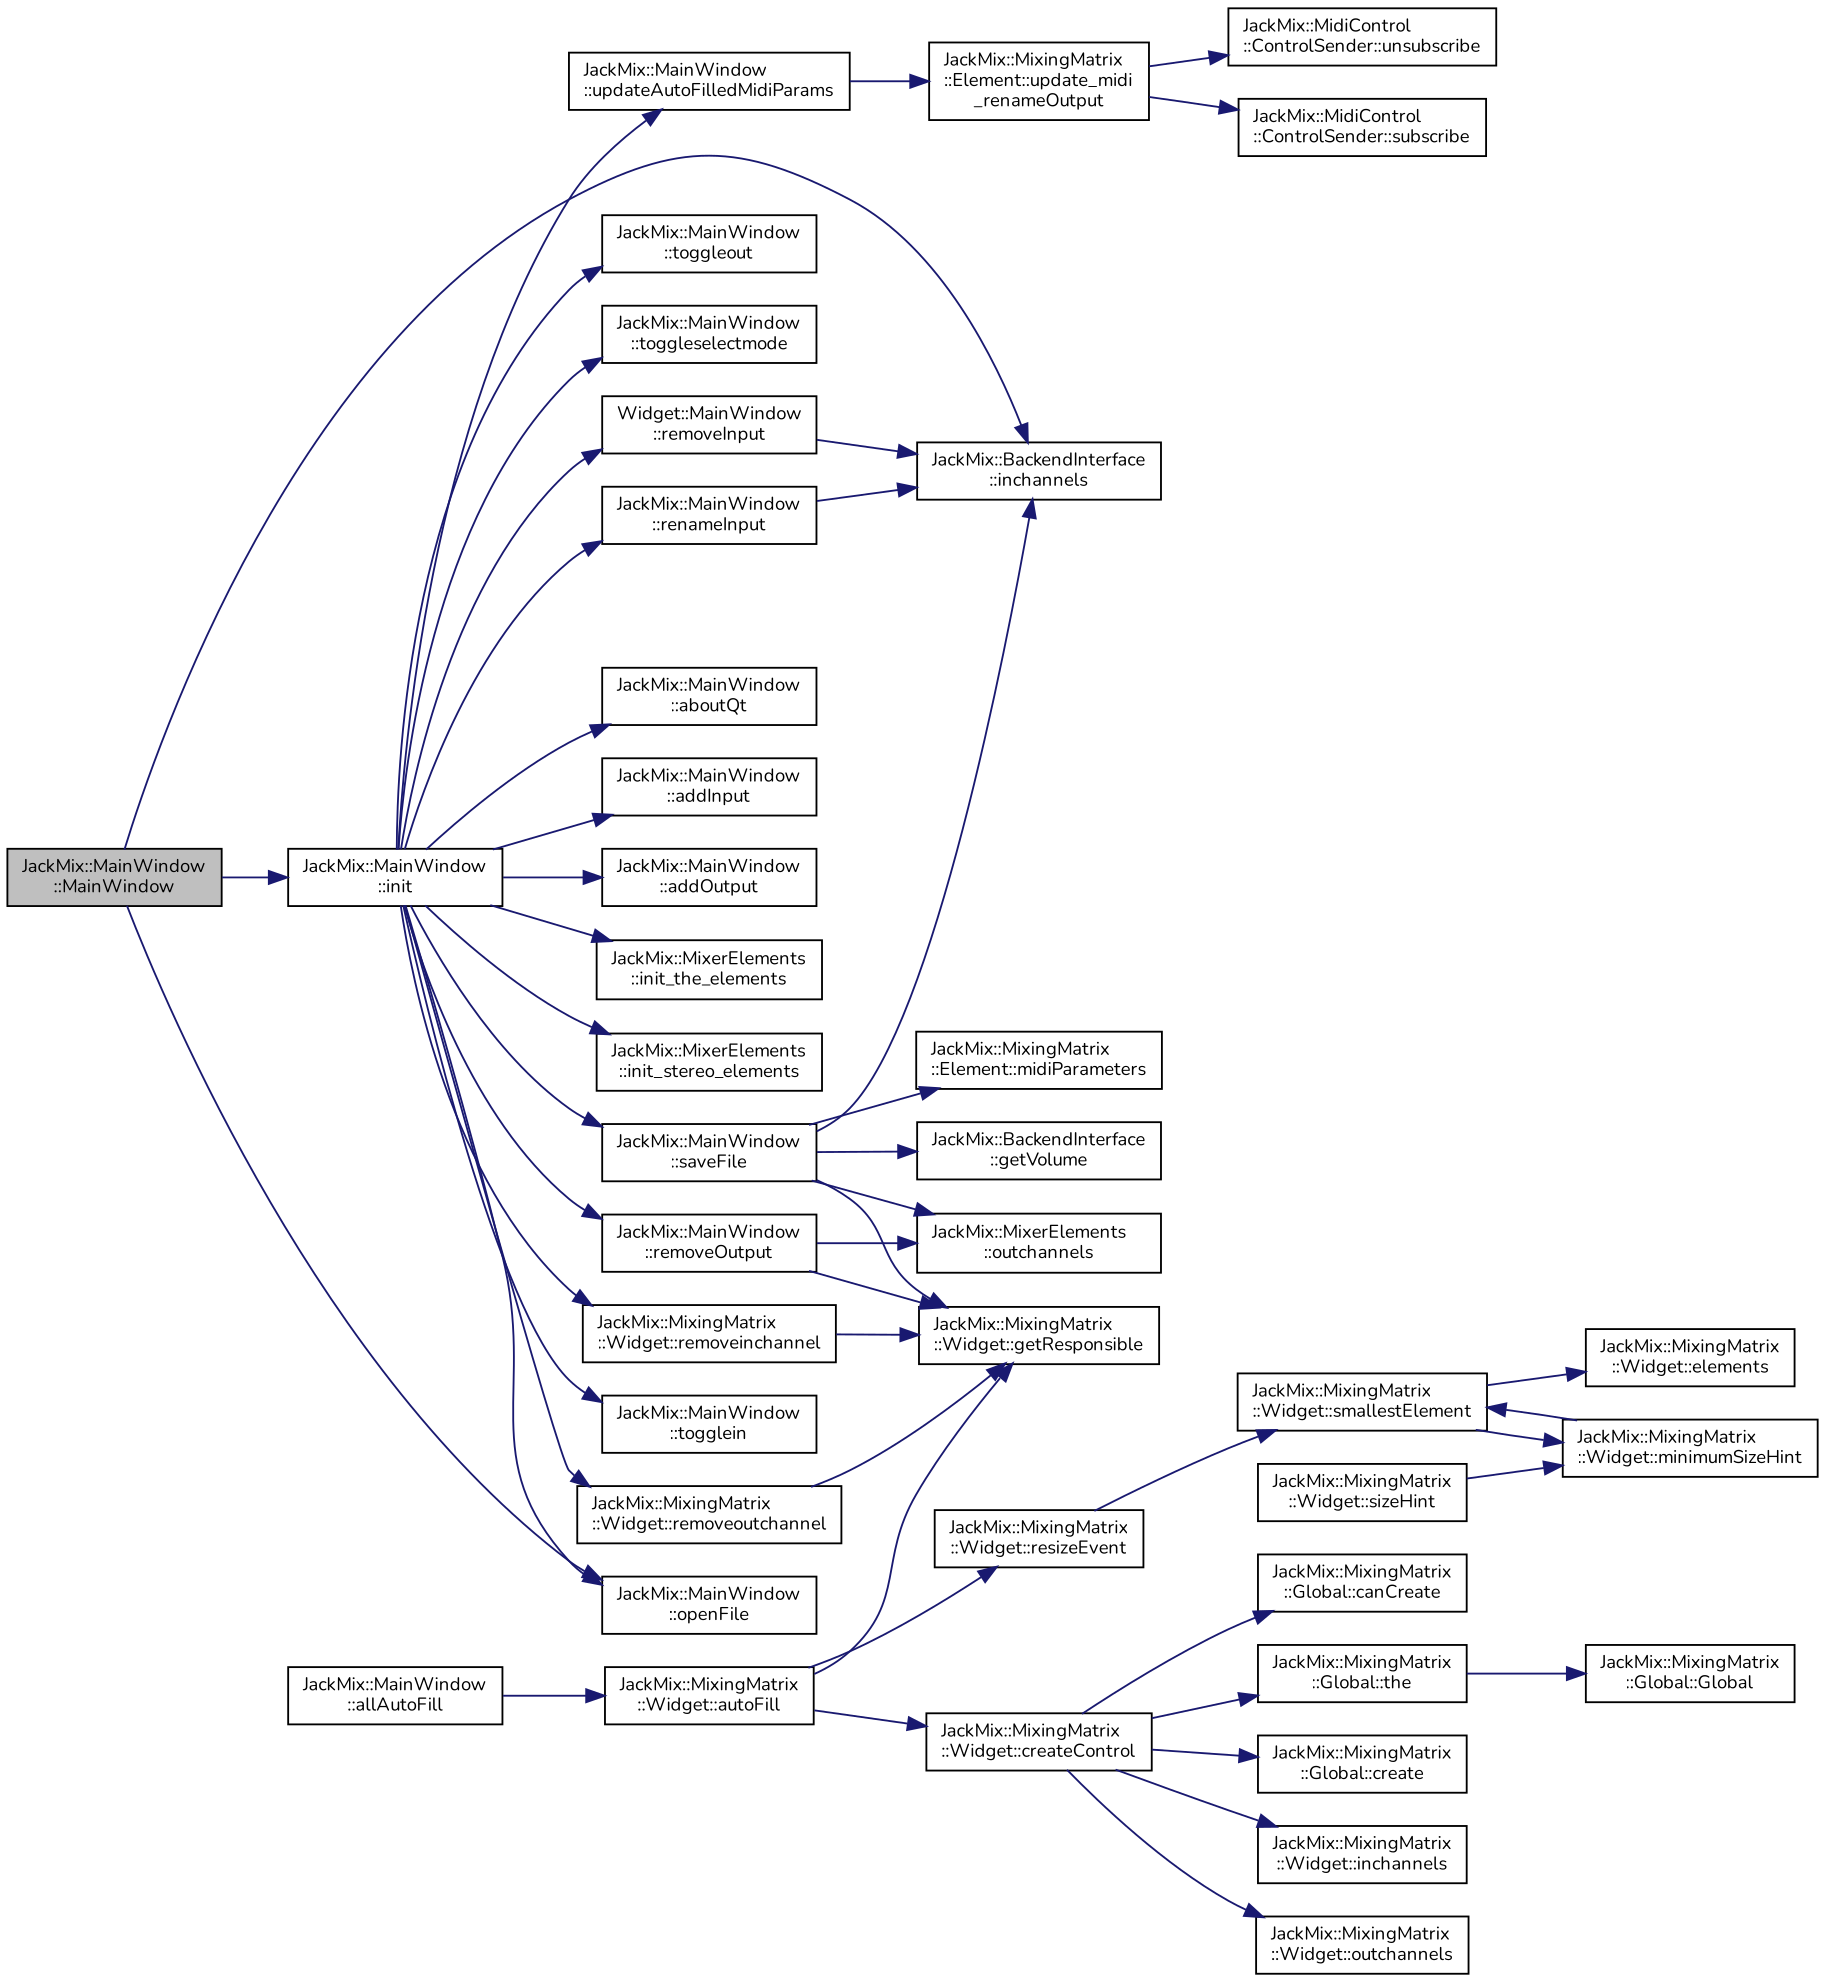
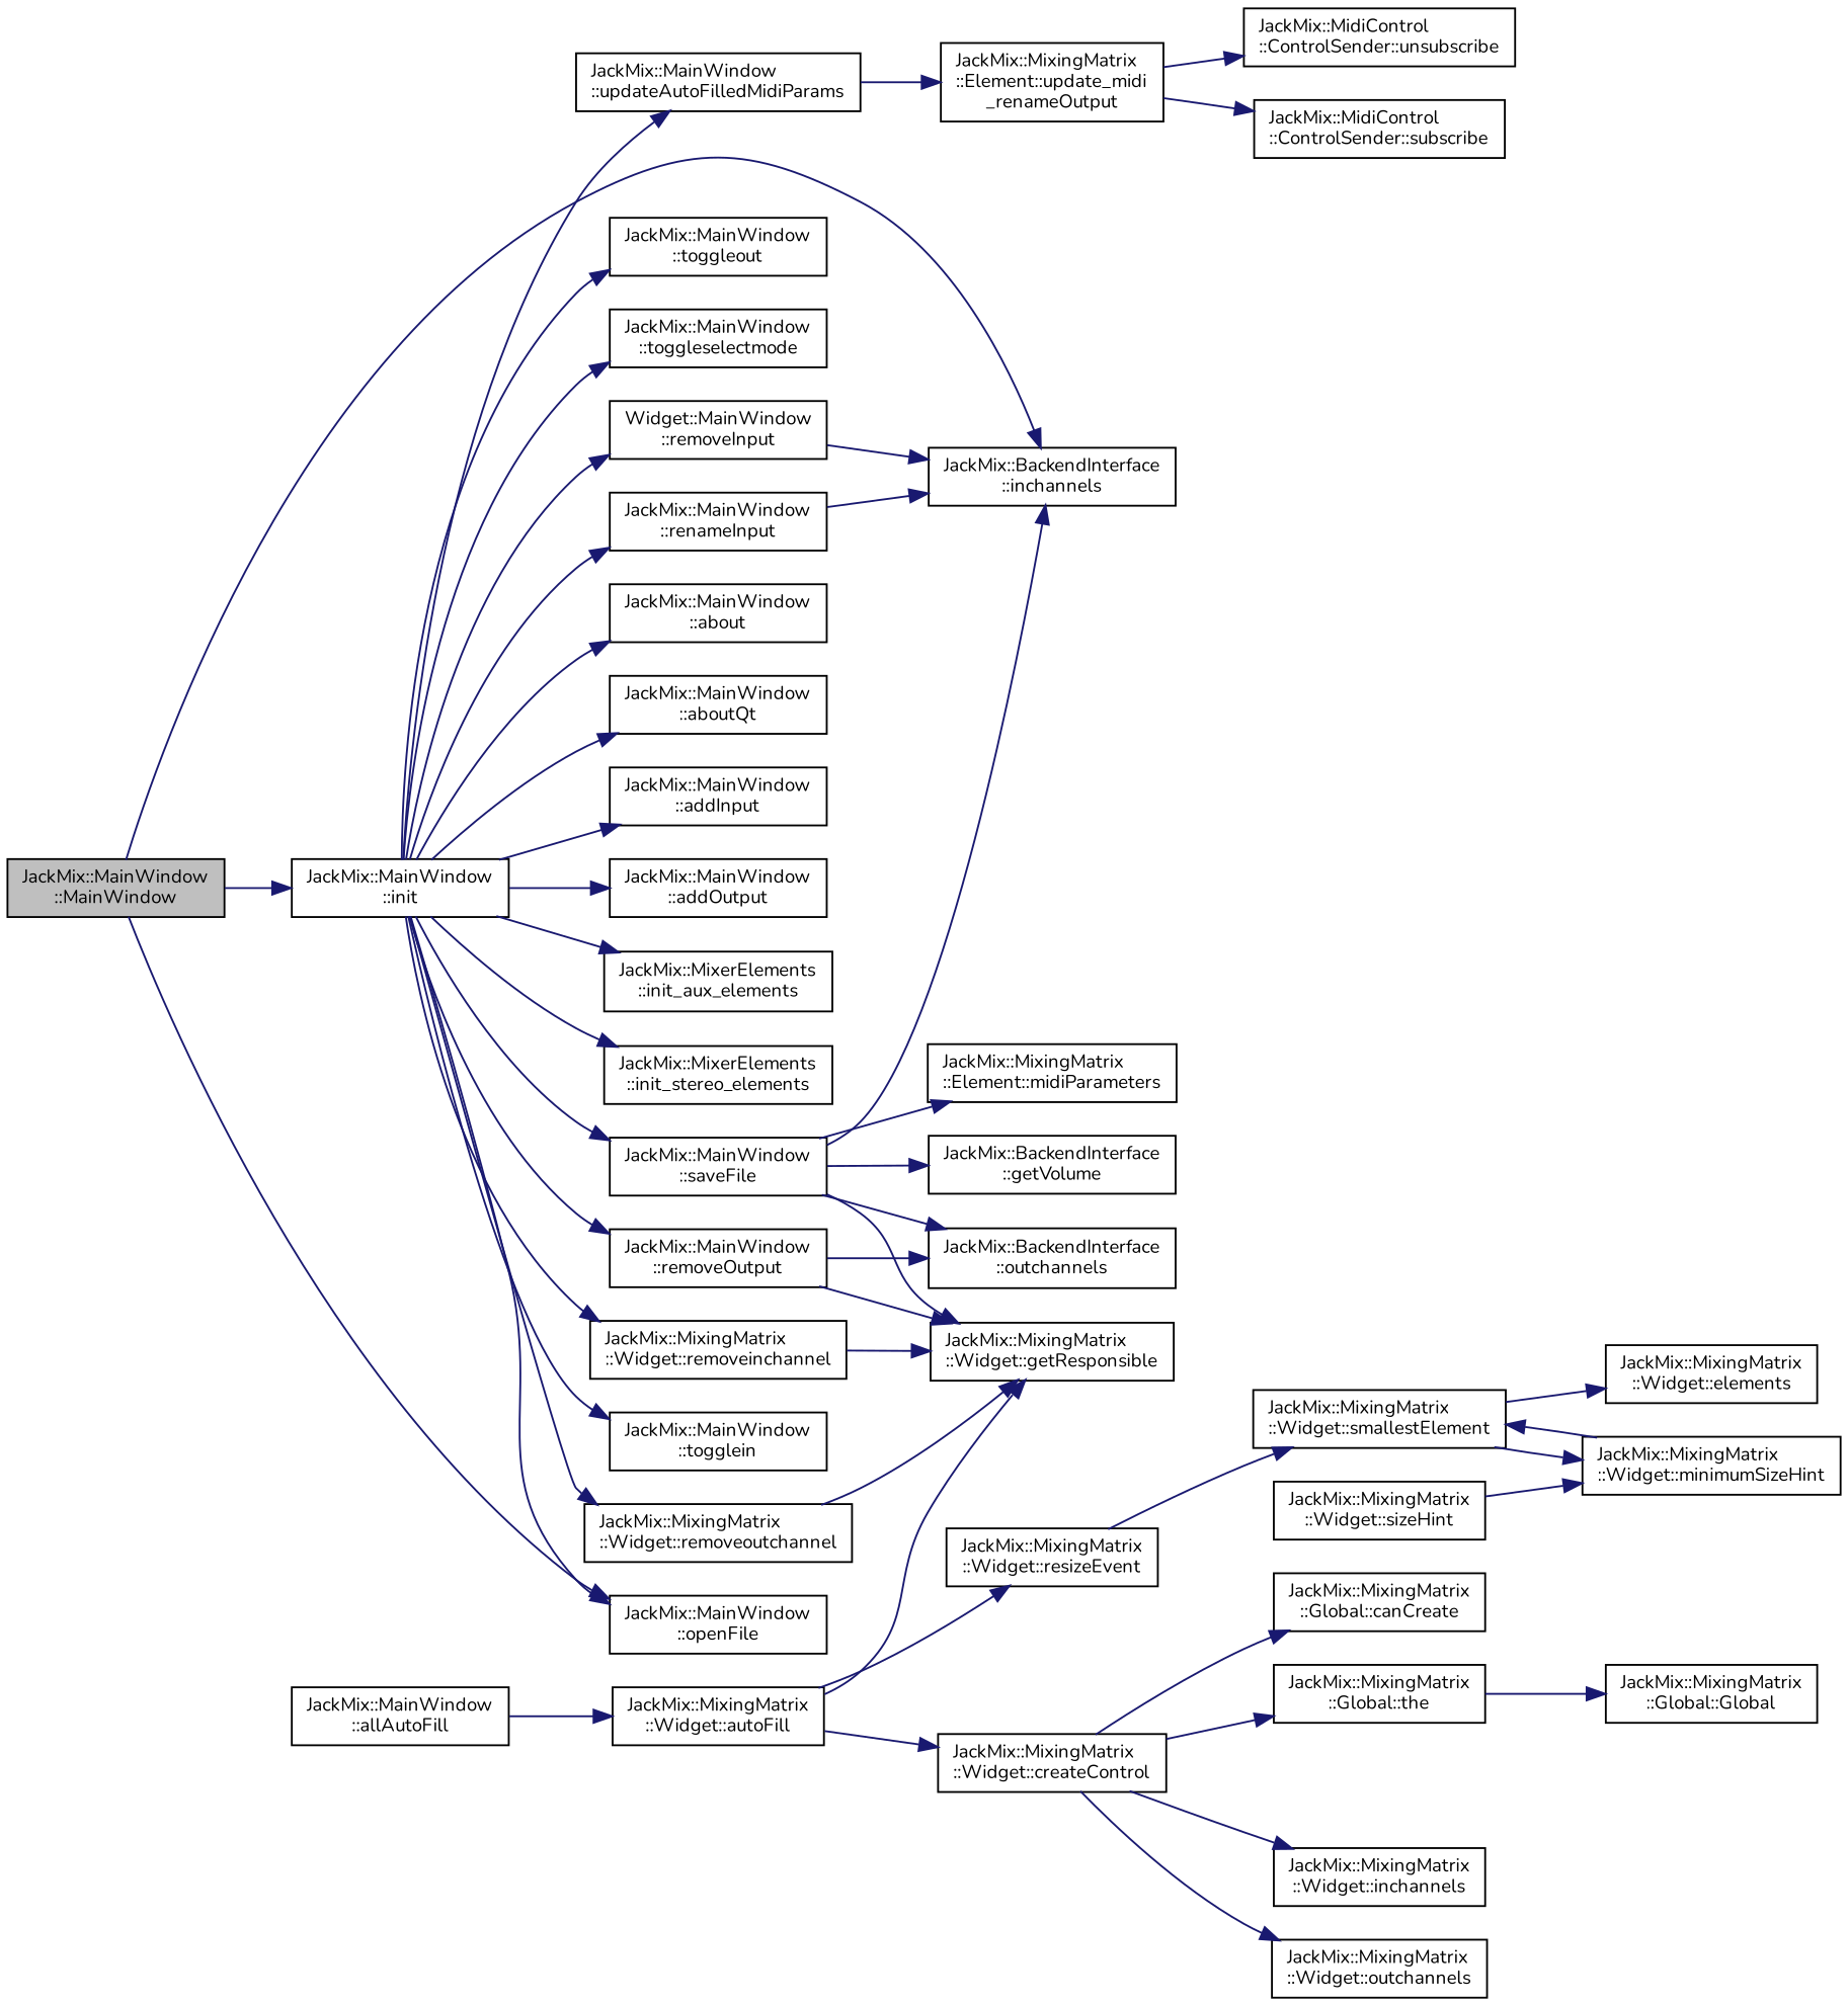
  digraph {
    fontname=Nunito
    rankdir=LR
    node [color=black fillcolor=white fontname=Nunito fontsize=10 shape=record style=filled]
    edge [color=midnightblue fontname=Nunito fontsize=10 labelfontname=Helvetica labelfontsize=10 style=solid]
    n1 [fillcolor=grey75 fontcolor=black height=0.2 label="JackMix::MainWindow\l::MainWindow" width=0.4]
    n2 [height=0.2 label="JackMix::BackendInterface\l::inchannels" width=0.4]
    n3 [height=0.2 label="JackMix::MainWindow\l::init" width=0.4]
    n4 [height=0.2 label="JackMix::MainWindow\l::openFile" width=0.4]
+   n5 [height=0.2 label="JackMix::MainWindow\l::about" width=0.4]
    n6 [height=0.2 label="JackMix::MainWindow\l::aboutQt" width=0.4]
    n7 [height=0.2 label="JackMix::MainWindow\l::addInput" width=0.4]
    n8 [height=0.2 label="JackMix::MainWindow\l::addOutput" width=0.4]
-   n9 [height=0.2 label="JackMix::MixerElements\l::init_the_elements" width=0.4]
+   n9 [height=0.2 label="JackMix::MixerElements\l::init_aux_elements" width=0.4]
    n10 [height=0.2 label="JackMix::MixerElements\l::init_stereo_elements" width=0.4]
    n11 [height=0.2 label="JackMix::MixingMatrix\l::Widget::removeinchannel" width=0.4]
    n12 [height=0.2 label="Widget::MainWindow\l::removeInput" width=0.4]
    n13 [height=0.2 label="JackMix::MixingMatrix\l::Widget::removeoutchannel" width=0.4]
    n14 [height=0.2 label="JackMix::MainWindow\l::removeOutput" width=0.4]
    n15 [height=0.2 label="JackMix::MainWindow\l::renameInput" width=0.4]
    n16 [height=0.2 label="JackMix::MainWindow\l::saveFile" width=0.4]
    n17 [height=0.2 label="JackMix::MainWindow\l::togglein" width=0.4]
    n18 [height=0.2 label="JackMix::MainWindow\l::toggleout" width=0.4]
    n19 [height=0.2 label="JackMix::MainWindow\l::toggleselectmode" width=0.4]
    n20 [height=0.2 label="JackMix::MainWindow\l::updateAutoFilledMidiParams" width=0.4]
-   n21 [height=0.2 label="JackMix::MixerElements\l::outchannels" width=0.4]
+   n21 [height=0.2 label="JackMix::BackendInterface\l::outchannels" width=0.4]
    n22 [height=0.2 label="JackMix::MixingMatrix\l::Widget::getResponsible" width=0.4]
    n23 [height=0.2 label="JackMix::BackendInterface\l::getVolume" width=0.4]
    n24 [height=0.2 label="JackMix::MixingMatrix\l::Element::midiParameters" width=0.4]
    n25 [height=0.2 label="JackMix::MixingMatrix\l::Element::update_midi\l_renameOutput" width=0.4]
    n26 [height=0.2 label="JackMix::MainWindow\l::allAutoFill" width=0.4]
    n27 [height=0.2 label="JackMix::MixingMatrix\l::Widget::autoFill" width=0.4]
    n28 [height=0.2 label="JackMix::MixingMatrix\l::Widget::createControl" width=0.4]
    n29 [height=0.2 label="JackMix::MixingMatrix\l::Widget::resizeEvent" width=0.4]
    n30 [height=0.2 label="JackMix::MixingMatrix\l::Global::canCreate" width=0.4]
-   n31 [height=0.2 label="JackMix::MixingMatrix\l::Global::create" width=0.4]
    n32 [height=0.2 label="JackMix::MixingMatrix\l::Widget::inchannels" width=0.4]
    n33 [height=0.2 label="JackMix::MixingMatrix\l::Widget::outchannels" width=0.4]
    n34 [height=0.2 label="JackMix::MixingMatrix\l::Global::the" width=0.4]
    n35 [height=0.2 label="JackMix::MixingMatrix\l::Widget::smallestElement" width=0.4]
    n36 [height=0.2 label="JackMix::MixingMatrix\l::Global::Global" width=0.4]
    n37 [height=0.2 label="JackMix::MixingMatrix\l::Widget::sizeHint" width=0.4]
    n38 [height=0.2 label="JackMix::MixingMatrix\l::Widget::minimumSizeHint" width=0.4]
    n39 [height=0.2 label="JackMix::MixingMatrix\l::Widget::elements" width=0.4]
    n40 [height=0.2 label="JackMix::MidiControl\l::ControlSender::subscribe" width=0.4]
    n41 [height=0.2 label="JackMix::MidiControl\l::ControlSender::unsubscribe" width=0.4]
    n1 -> n2
    n1 -> n3
    n1 -> n4
    n3 -> n4
+   n3 -> n5
    n3 -> n6
    n3 -> n7
    n3 -> n8
    n3 -> n9
    n3 -> n10
    n3 -> n11
    n3 -> n12
    n3 -> n13
    n3 -> n14
    n3 -> n15
    n3 -> n16
    n3 -> n17
    n3 -> n18
    n3 -> n19
    n3 -> n20
    n11 -> n22
    n12 -> n2
    n13 -> n22
    n14 -> n21
    n14 -> n22
    n15 -> n2
    n16 -> n2
    n16 -> n21
    n16 -> n22
    n16 -> n23
    n16 -> n24
    n20 -> n25
    n25 -> n40
    n25 -> n41
    n26 -> n27
    n27 -> n22
    n27 -> n28
    n27 -> n29
    n28 -> n30
-   n28 -> n31
    n28 -> n32
    n28 -> n33
    n28 -> n34
    n29 -> n35
    n34 -> n36
    n35 -> n38
    n35 -> n39
    n37 -> n38
    n38 -> n35
  }
